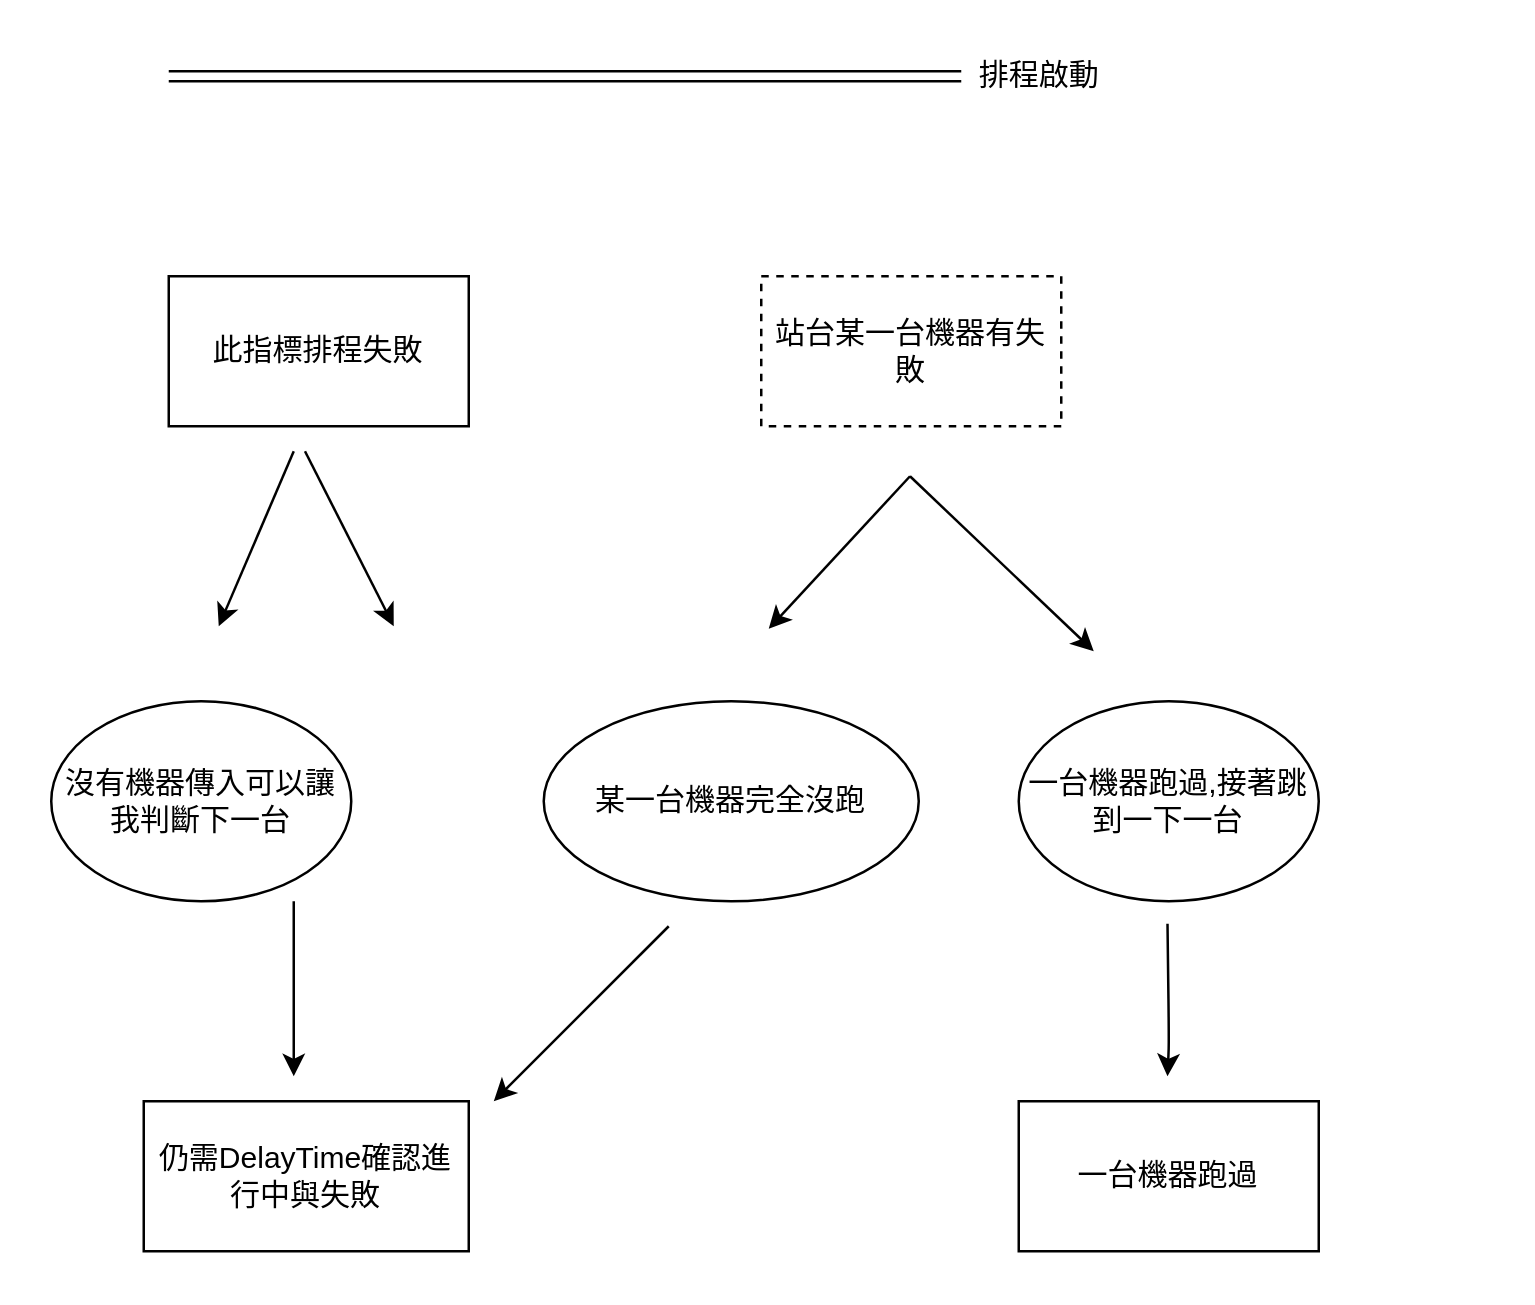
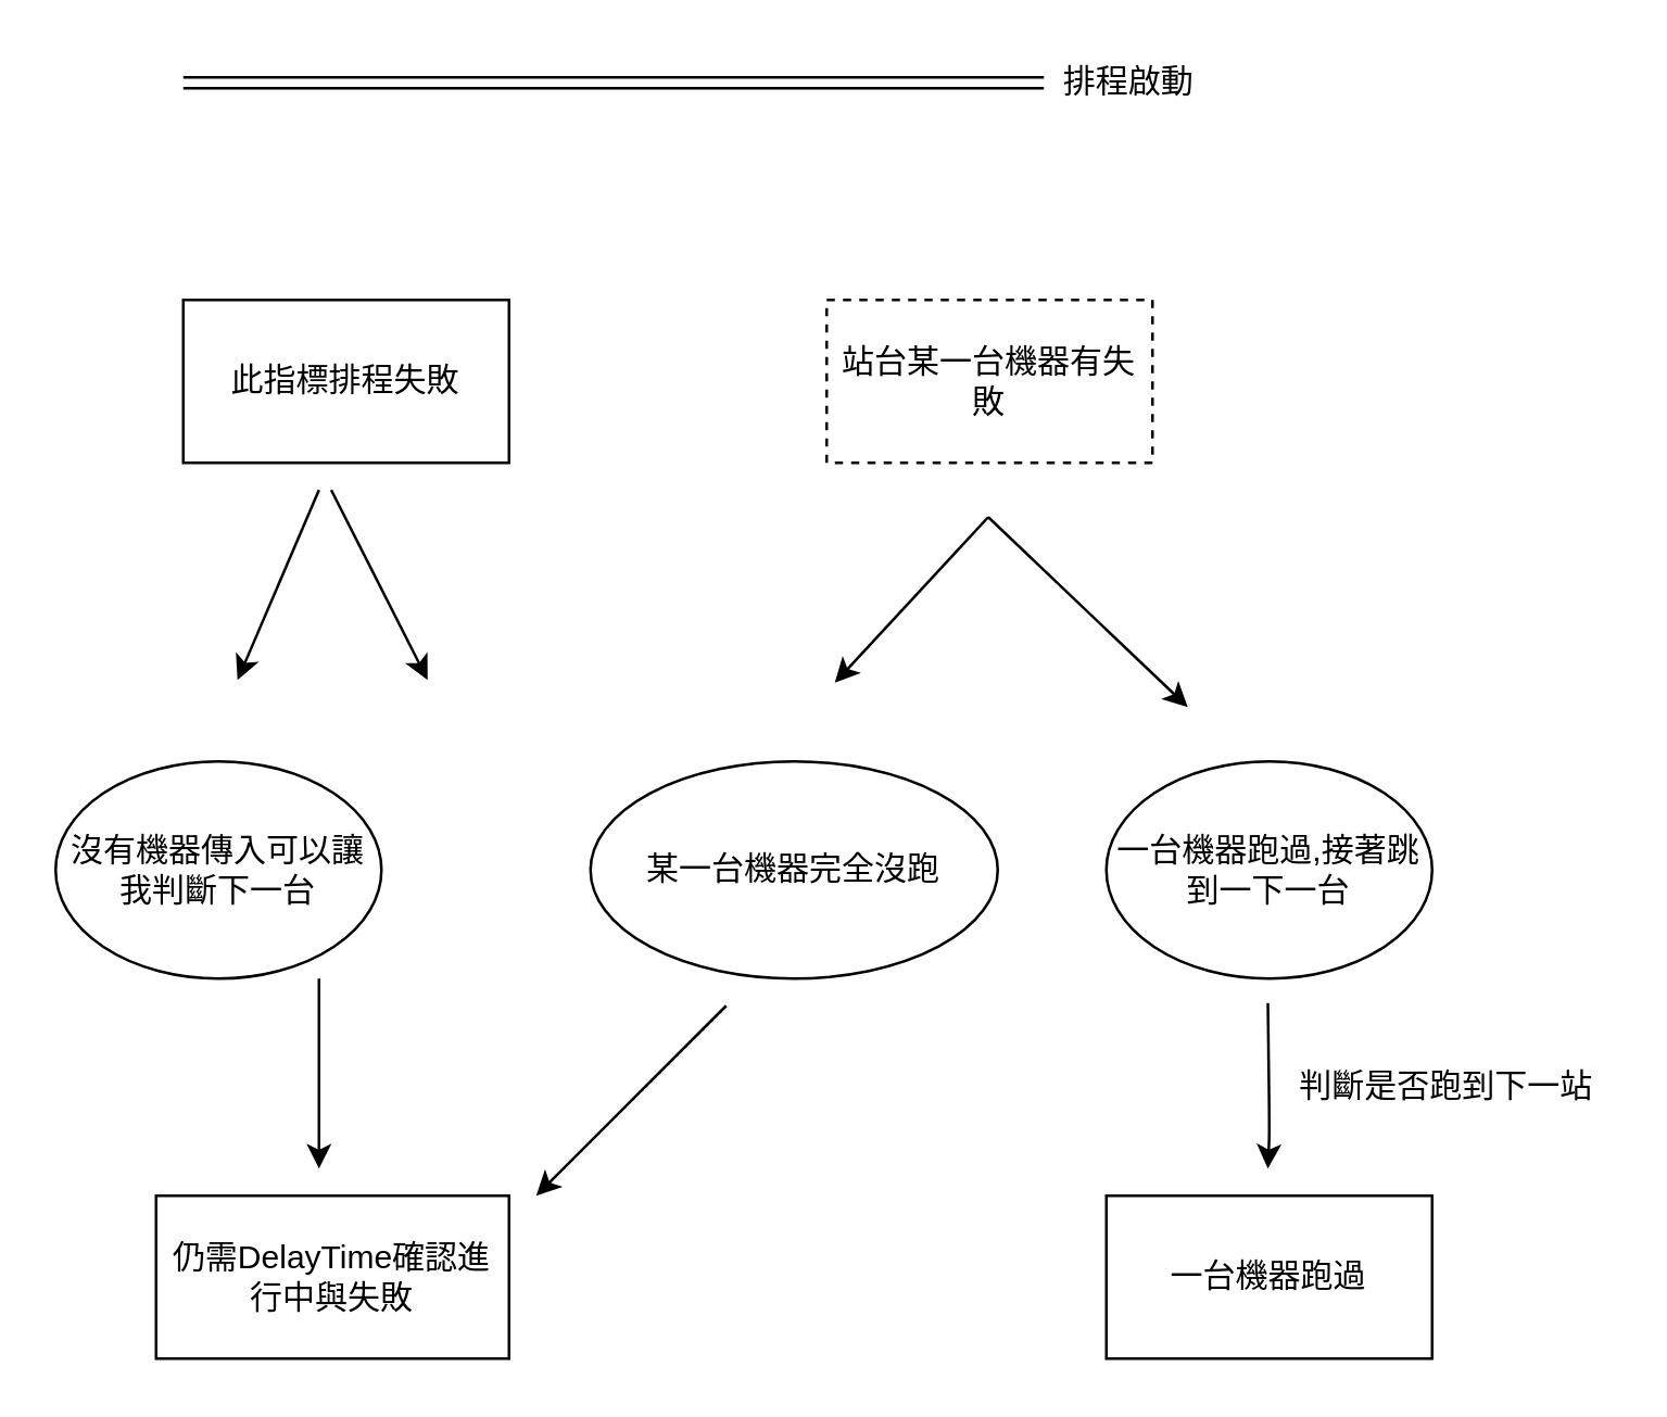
  <mxCell id="0" />
  <mxCell id="1" parent="0" />
  <mxCell id="2" value="站台某一台機器有失敗&lt;br&gt;" style="rounded=0;whiteSpace=wrap;html=1;dashed=1;" vertex="1" parent="1"><mxGeometry x="304" y="110" width="120" height="60" as="geometry" /></mxCell>
  <mxCell id="3" value="此指標排程失敗" style="rounded=0;whiteSpace=wrap;html=1;" vertex="1" parent="1"><mxGeometry x="67" y="110" width="120" height="60" as="geometry" /></mxCell>
  <mxCell id="4" value="" style="endArrow=classic;html=1;" edge="1" parent="1"><mxGeometry width="50" height="50" relative="1" as="geometry"><mxPoint x="363.5" y="190" as="sourcePoint" /><mxPoint x="307" y="251" as="targetPoint" /></mxGeometry></mxCell>
  <mxCell id="5" value="一台機器跑過" style="rounded=0;whiteSpace=wrap;html=1;" vertex="1" parent="1"><mxGeometry x="407" y="440" width="120" height="60" as="geometry" /></mxCell>
  <mxCell id="6" value="仍需DelayTime確認進行中與失敗" style="rounded=0;whiteSpace=wrap;html=1;" vertex="1" parent="1"><mxGeometry x="57" y="440" width="130" height="60" as="geometry" /></mxCell>
  <mxCell id="7" value="" style="shape=link;html=1;" edge="1" parent="1" target="8"><mxGeometry width="100" relative="1" as="geometry"><mxPoint x="67" y="30" as="sourcePoint" /><mxPoint x="367" y="30" as="targetPoint" /></mxGeometry></mxCell>
  <mxCell id="8" value="排程啟動&lt;br&gt;" style="text;html=1;strokeColor=none;fillColor=none;align=center;verticalAlign=middle;whiteSpace=wrap;rounded=0;" vertex="1" parent="1"><mxGeometry x="384" y="20" width="63" height="20" as="geometry" /></mxCell>
  <mxCell id="9" value="一台機器跑過,接著跳到一下一台" style="ellipse;whiteSpace=wrap;html=1;" vertex="1" parent="1"><mxGeometry x="407" y="280" width="120" height="80" as="geometry" /></mxCell>
  <mxCell id="10" value="" style="endArrow=classic;html=1;" edge="1" parent="1"><mxGeometry width="50" height="50" relative="1" as="geometry"><mxPoint x="466.5" y="369" as="sourcePoint" /><mxPoint x="466.5" y="430" as="targetPoint" /><Array as="points"><mxPoint x="467" y="409" /><mxPoint x="467" y="419" /></Array></mxGeometry></mxCell>
  <mxCell id="11" value="" style="endArrow=classic;html=1;" edge="1" parent="1"><mxGeometry width="50" height="50" relative="1" as="geometry"><mxPoint x="117" y="360" as="sourcePoint" /><mxPoint x="117" y="430" as="targetPoint" /></mxGeometry></mxCell>
  <mxCell id="12" value="某一台機器完全沒跑" style="ellipse;whiteSpace=wrap;html=1;" vertex="1" parent="1"><mxGeometry x="217" y="280" width="150" height="80" as="geometry" /></mxCell>
  <mxCell id="13" value="" style="endArrow=classic;html=1;" edge="1" parent="1"><mxGeometry width="50" height="50" relative="1" as="geometry"><mxPoint x="121.5" y="180" as="sourcePoint" /><mxPoint x="157" y="250" as="targetPoint" /></mxGeometry></mxCell>
  <mxCell id="14" value="" style="endArrow=classic;html=1;" edge="1" parent="1"><mxGeometry width="50" height="50" relative="1" as="geometry"><mxPoint x="117" y="180" as="sourcePoint" /><mxPoint x="87" y="250" as="targetPoint" /></mxGeometry></mxCell>
  <mxCell id="15" value="沒有機器傳入可以讓我判斷下一台" style="ellipse;whiteSpace=wrap;html=1;" vertex="1" parent="1"><mxGeometry x="20" y="280" width="120" height="80" as="geometry" /></mxCell>
  <mxCell id="16" value="" style="endArrow=classic;html=1;" edge="1" parent="1"><mxGeometry width="50" height="50" relative="1" as="geometry"><mxPoint x="363.5" y="190" as="sourcePoint" /><mxPoint x="437" y="260" as="targetPoint" /></mxGeometry></mxCell>
  <mxCell id="17" value="" style="endArrow=classic;html=1;" edge="1" parent="1"><mxGeometry width="50" height="50" relative="1" as="geometry"><mxPoint x="267" y="370" as="sourcePoint" /><mxPoint x="197" y="440" as="targetPoint" /></mxGeometry></mxCell>
+ <mxCell id="18" value="判斷是否跑到下一站" style="text;html=1;align=center;verticalAlign=middle;resizable=0;points=[];autosize=1;" vertex="1" parent="1"><mxGeometry x="472" y="390" width="120" height="20" as="geometry" /></mxCell>
